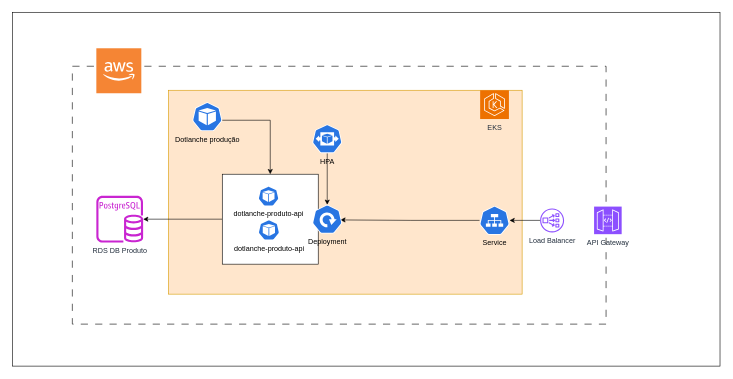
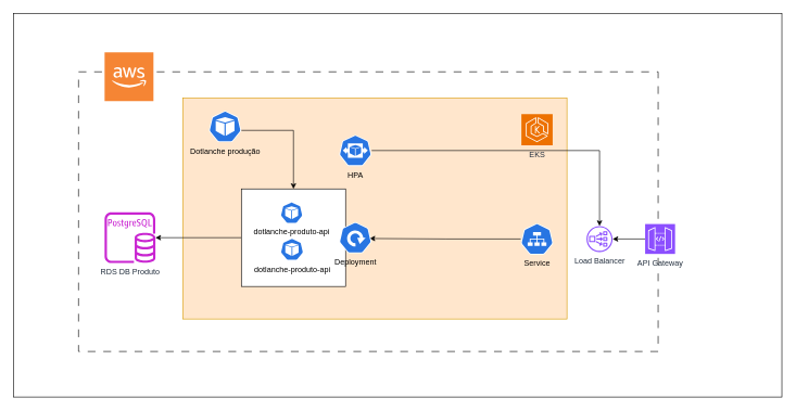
  <mxCell id="0" />
  <mxCell id="1" parent="0" />
  <mxCell id="2" value="" style="whiteSpace=wrap;html=1;" vertex="1" parent="1"><mxGeometry x="20" y="20" width="1180" height="590" as="geometry" /></mxCell>
  <mxCell id="3" value="" style="whiteSpace=wrap;html=1;dashed=1;dashPattern=12 12;" vertex="1" parent="1"><mxGeometry x="120" y="110" width="890" height="430" as="geometry" /></mxCell>
  <mxCell id="4" value="" style="whiteSpace=wrap;html=1;fillColor=#ffe6cc;strokeColor=#d79b00;" vertex="1" parent="1"><mxGeometry x="280" y="150" width="590" height="340" as="geometry" /></mxCell>
  <mxCell id="5" style="edgeStyle=orthogonalEdgeStyle;rounded=0;orthogonalLoop=1;jettySize=auto;html=1;" edge="1" parent="1" source="13" target="7"><mxGeometry relative="1" as="geometry" /></mxCell>
- <mxCell id="6" value="EKS" style="sketch=0;points=[[0,0,0],[0.25,0,0],[0.5,0,0],[0.75,0,0],[1,0,0],[0,1,0],[0.25,1,0],[0.5,1,0],[0.75,1,0],[1,1,0],[0,0.25,0],[0,0.5,0],[0,0.75,0],[1,0.25,0],[1,0.5,0],[1,0.75,0]];outlineConnect=0;fontColor=#232F3E;fillColor=#ED7100;strokeColor=#ffffff;dashed=0;verticalLabelPosition=bottom;verticalAlign=top;align=center;html=1;fontSize=12;fontStyle=0;aspect=fixed;shape=mxgraph.aws4.resourceIcon;resIcon=mxgraph.aws4.eks;" vertex="1" parent="1"><mxGeometry x="800" y="150" width="48" height="48" as="geometry" /></mxCell>
+ <mxCell id="6" value="EKS" style="sketch=0;points=[[0,0,0],[0.25,0,0],[0.5,0,0],[0.75,0,0],[1,0,0],[0,1,0],[0.25,1,0],[0.5,1,0],[0.75,1,0],[1,1,0],[0,0.25,0],[0,0.5,0],[0,0.75,0],[1,0.25,0],[1,0.5,0],[1,0.75,0]];outlineConnect=0;fontColor=#232F3E;fillColor=#ED7100;strokeColor=#ffffff;dashed=0;verticalLabelPosition=bottom;verticalAlign=top;align=center;html=1;fontSize=12;fontStyle=0;aspect=fixed;shape=mxgraph.aws4.resourceIcon;resIcon=mxgraph.aws4.eks;" vertex="1" parent="1"><mxGeometry x="800" y="175" width="48" height="48" as="geometry" /></mxCell>
  <mxCell id="7" value="RDS DB Produto" style="sketch=0;outlineConnect=0;fontColor=#232F3E;gradientColor=none;fillColor=#C925D1;strokeColor=none;dashed=0;verticalLabelPosition=bottom;verticalAlign=top;align=center;html=1;fontSize=12;fontStyle=0;aspect=fixed;pointerEvents=1;shape=mxgraph.aws4.rds_postgresql_instance;" vertex="1" parent="1"><mxGeometry x="160" y="326" width="78" height="78" as="geometry" /></mxCell>
- <mxCell id="8" style="edgeStyle=orthogonalEdgeStyle;rounded=0;orthogonalLoop=1;jettySize=auto;html=1;" edge="1" parent="1" source="9" target="16"><mxGeometry relative="1" as="geometry" /></mxCell>
+ <mxCell id="8" style="edgeStyle=orthogonalEdgeStyle;rounded=0;orthogonalLoop=1;jettySize=auto;html=1;" edge="1" parent="1" source="9" target="19"><mxGeometry relative="1" as="geometry" /></mxCell>
  <mxCell id="9" value="HPA" style="aspect=fixed;sketch=0;html=1;dashed=0;whitespace=wrap;verticalLabelPosition=bottom;verticalAlign=top;fillColor=#2875E2;strokeColor=#ffffff;points=[[0.005,0.63,0],[0.1,0.2,0],[0.9,0.2,0],[0.5,0,0],[0.995,0.63,0],[0.72,0.99,0],[0.5,1,0],[0.28,0.99,0]];shape=mxgraph.kubernetes.icon2;prIcon=hpa" vertex="1" parent="1"><mxGeometry x="520" y="207" width="50" height="48" as="geometry" /></mxCell>
  <mxCell id="10" value="Service" style="aspect=fixed;sketch=0;html=1;dashed=0;whitespace=wrap;verticalLabelPosition=bottom;verticalAlign=top;fillColor=#2875E2;strokeColor=#ffffff;points=[[0.005,0.63,0],[0.1,0.2,0],[0.9,0.2,0],[0.5,0,0],[0.995,0.63,0],[0.72,0.99,0],[0.5,1,0],[0.28,0.99,0]];shape=mxgraph.kubernetes.icon2;prIcon=svc" vertex="1" parent="1"><mxGeometry x="799" y="343" width="50" height="48" as="geometry" /></mxCell>
  <mxCell id="11" style="edgeStyle=orthogonalEdgeStyle;rounded=0;orthogonalLoop=1;jettySize=auto;html=1;entryX=0.937;entryY=0.526;entryDx=0;entryDy=0;entryPerimeter=0;" edge="1" parent="1" source="10" target="16"><mxGeometry relative="1" as="geometry" /></mxCell>
  <mxCell id="12" value="" style="group" vertex="1" connectable="0" parent="1"><mxGeometry x="370" y="290" width="160" height="150" as="geometry" /></mxCell>
  <mxCell id="13" value="" style="whiteSpace=wrap;html=1;" vertex="1" parent="12"><mxGeometry width="160" height="150" as="geometry" /></mxCell>
  <mxCell id="14" value="dotlanche-produto-api" style="aspect=fixed;sketch=0;html=1;dashed=0;whitespace=wrap;verticalLabelPosition=bottom;verticalAlign=top;fillColor=#2875E2;strokeColor=#ffffff;points=[[0.005,0.63,0],[0.1,0.2,0],[0.9,0.2,0],[0.5,0,0],[0.995,0.63,0],[0.72,0.99,0],[0.5,1,0],[0.28,0.99,0]];shape=mxgraph.kubernetes.icon2;prIcon=pod" vertex="1" parent="12"><mxGeometry x="60" y="20" width="34.38" height="33" as="geometry" /></mxCell>
  <mxCell id="15" value="dotlanche-produto-api" style="aspect=fixed;sketch=0;html=1;dashed=0;whitespace=wrap;verticalLabelPosition=bottom;verticalAlign=top;fillColor=#2875E2;strokeColor=#ffffff;points=[[0.005,0.63,0],[0.1,0.2,0],[0.9,0.2,0],[0.5,0,0],[0.995,0.63,0],[0.72,0.99,0],[0.5,1,0],[0.28,0.99,0]];shape=mxgraph.kubernetes.icon2;prIcon=pod" vertex="1" parent="12"><mxGeometry x="60" y="76" width="35.42" height="34" as="geometry" /></mxCell>
  <mxCell id="16" value="Deployment" style="aspect=fixed;sketch=0;html=1;dashed=0;whitespace=wrap;verticalLabelPosition=bottom;verticalAlign=top;fillColor=#2875E2;strokeColor=#ffffff;points=[[0.005,0.63,0],[0.1,0.2,0],[0.9,0.2,0],[0.5,0,0],[0.995,0.63,0],[0.72,0.99,0],[0.5,1,0],[0.28,0.99,0]];shape=mxgraph.kubernetes.icon2;prIcon=deploy" vertex="1" parent="1"><mxGeometry x="520" y="341" width="50" height="48" as="geometry" /></mxCell>
  <mxCell id="17" value="" style="outlineConnect=0;dashed=0;verticalLabelPosition=bottom;verticalAlign=top;align=center;html=1;shape=mxgraph.aws3.cloud_2;fillColor=#F58534;gradientColor=none;" vertex="1" parent="1"><mxGeometry x="160" y="80" width="75" height="75" as="geometry" /></mxCell>
- <mxCell id="18" style="edgeStyle=orthogonalEdgeStyle;rounded=0;orthogonalLoop=1;jettySize=auto;html=1;" edge="1" parent="1" source="19" target="10"><mxGeometry relative="1" as="geometry" /></mxCell>
  <mxCell id="19" value="Load Balancer" style="sketch=0;outlineConnect=0;fontColor=#232F3E;gradientColor=none;fillColor=#8C4FFF;strokeColor=none;dashed=0;verticalLabelPosition=bottom;verticalAlign=top;align=center;html=1;fontSize=12;fontStyle=0;aspect=fixed;pointerEvents=1;shape=mxgraph.aws4.network_load_balancer;" vertex="1" parent="1"><mxGeometry x="900" y="347" width="40" height="40" as="geometry" /></mxCell>
+ <mxCell id="20" style="edgeStyle=orthogonalEdgeStyle;rounded=0;orthogonalLoop=1;jettySize=auto;html=1;" edge="1" parent="1" source="21" target="19"><mxGeometry relative="1" as="geometry" /></mxCell>
  <mxCell id="21" value="API Gateway" style="sketch=0;points=[[0,0,0],[0.25,0,0],[0.5,0,0],[0.75,0,0],[1,0,0],[0,1,0],[0.25,1,0],[0.5,1,0],[0.75,1,0],[1,1,0],[0,0.25,0],[0,0.5,0],[0,0.75,0],[1,0.25,0],[1,0.5,0],[1,0.75,0]];outlineConnect=0;fontColor=#232F3E;fillColor=#8C4FFF;strokeColor=#ffffff;dashed=0;verticalLabelPosition=bottom;verticalAlign=top;align=center;html=1;fontSize=12;fontStyle=0;aspect=fixed;shape=mxgraph.aws4.resourceIcon;resIcon=mxgraph.aws4.api_gateway;" vertex="1" parent="1"><mxGeometry x="990" y="344" width="46" height="46" as="geometry" /></mxCell>
  <mxCell id="22" style="edgeStyle=orthogonalEdgeStyle;rounded=0;orthogonalLoop=1;jettySize=auto;html=1;entryX=0.5;entryY=0;entryDx=0;entryDy=0;" edge="1" parent="1" source="23" target="13"><mxGeometry relative="1" as="geometry"><Array as="points"><mxPoint x="450" y="200" /></Array></mxGeometry></mxCell>
  <mxCell id="23" value="Dotlanche produção" style="aspect=fixed;sketch=0;html=1;dashed=0;whitespace=wrap;verticalLabelPosition=bottom;verticalAlign=top;fillColor=#2875E2;strokeColor=#ffffff;points=[[0.005,0.63,0],[0.1,0.2,0],[0.9,0.2,0],[0.5,0,0],[0.995,0.63,0],[0.72,0.99,0],[0.5,1,0],[0.28,0.99,0]];shape=mxgraph.kubernetes.icon2;prIcon=pod" vertex="1" parent="1"><mxGeometry x="320" y="170" width="50" height="48" as="geometry" /></mxCell>
